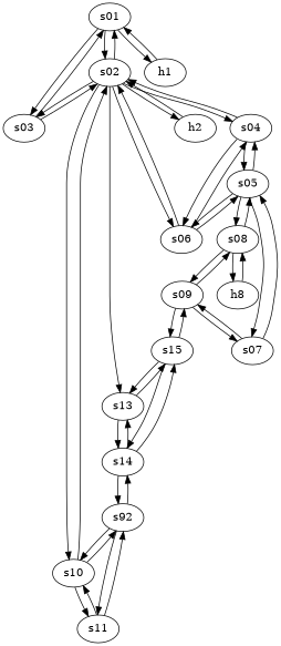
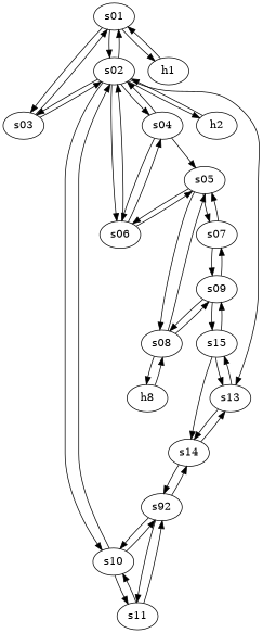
  digraph {
    node [ip="192.168.1.3" type=switch]
    edge [capacity="1Gbps" cost=0 dst_port=1 src_port=1]
    s01 [mac="20:00:00:00:00:01"]
    s02 [mac="20:00:00:00:00:02"]
    s03 [mac="20:00:00:00:00:03"]
    h1 [ip="10.0.0.1" mac="00:00:00:00:00:01" type=host]
    s04 [mac="20:00:00:00:00:04"]
    s06 [mac="20:00:00:00:00:06"]
    s10 [mac="20:00:00:00:00:10"]
    s13 [mac="20:00:00:00:00:13"]
    h2 [ip="10.0.0.2" mac="00:00:00:00:00:02" type=host]
    s05 [mac="20:00:00:00:00:05"]
    s11 [mac="20:00:00:00:00:11"]
    n12 [label=s92 mac="20:00:00:00:00:12"]
    s15 [mac="20:00:00:00:00:15"]
    s14 [mac="20:00:00:00:00:14"]
    s07 [mac="20:00:00:00:00:07"]
    s08 [mac="20:00:00:00:00:08"]
    s09 [mac="20:00:00:00:00:09"]
    h8 [ip="10.0.0.3" mac="00:00:00:00:00:03" type=host]
    s01 -> s02 [dst_port=2 src_port=2]
    s01 -> s03 [src_port=3]
    s01 -> h1
    s02 -> s01 [dst_port=2 src_port=2]
    s02 -> s03 [dst_port=2 src_port=3]
    s02 -> s04 [capacity="100Mbps" dst_port=3 src_port=4]
    s02 -> s06 [capacity="500Mbps" dst_port=3 src_port=5]
    s02 -> s10 [capacity="500Mbps" dst_port=3 src_port=6]
    s02 -> s13 [capacity="300Mbps" dst_port=3 src_port=7]
    s02 -> h2
    s03 -> s01 [dst_port=3]
    s03 -> s02 [dst_port=3 src_port=2]
    h1 -> s01
    s04 -> s02 [capacity="100Mbps" dst_port=4 src_port=3]
    s04 -> s06 [src_port=2]
    s04 -> s05
    s06 -> s02 [capacity="500Mbps" dst_port=5 src_port=3]
    s06 -> s04 [dst_port=2]
    s06 -> s05 [dst_port=2 src_port=2]
    s10 -> s02 [capacity="500Mbps" dst_port=6 src_port=3]
    s10 -> s11
    s10 -> n12 [src_port=2]
    s13 -> s15 [src_port=2]
    s13 -> s14
    h2 -> s02
-   s05 -> s04
    s05 -> s06 [dst_port=2 src_port=2]
    s05 -> s07 [src_port=3]
    s05 -> s08 [capacity="200Mbps" dst_port=3 src_port=4]
    s11 -> s10
    s11 -> n12 [dst_port=2 src_port=2]
    n12 -> s10 [src_port=2]
    n12 -> s11 [dst_port=2 src_port=2]
    n12 -> s14 [dst_port=3 src_port=3]
    s15 -> s13 [dst_port=2]
    s15 -> s14 [dst_port=2 src_port=2]
    s15 -> s09 [dst_port=3 src_port=3]
    s14 -> s13
    s14 -> n12 [dst_port=3 src_port=3]
-   s14 -> s15 [dst_port=2 src_port=2]
    s07 -> s05 [dst_port=3]
    s07 -> s09 [capacity="300Mbps" dst_port=2 src_port=2]
    s08 -> s05 [capacity="200Mbps" dst_port=4 src_port=3]
    s08 -> s09 [src_port=2]
    s08 -> h8
    s09 -> s15 [dst_port=3 src_port=3]
    s09 -> s07 [capacity="300Mbps" dst_port=2 src_port=2]
    s09 -> s08 [dst_port=2]
    h8 -> s08
  }
